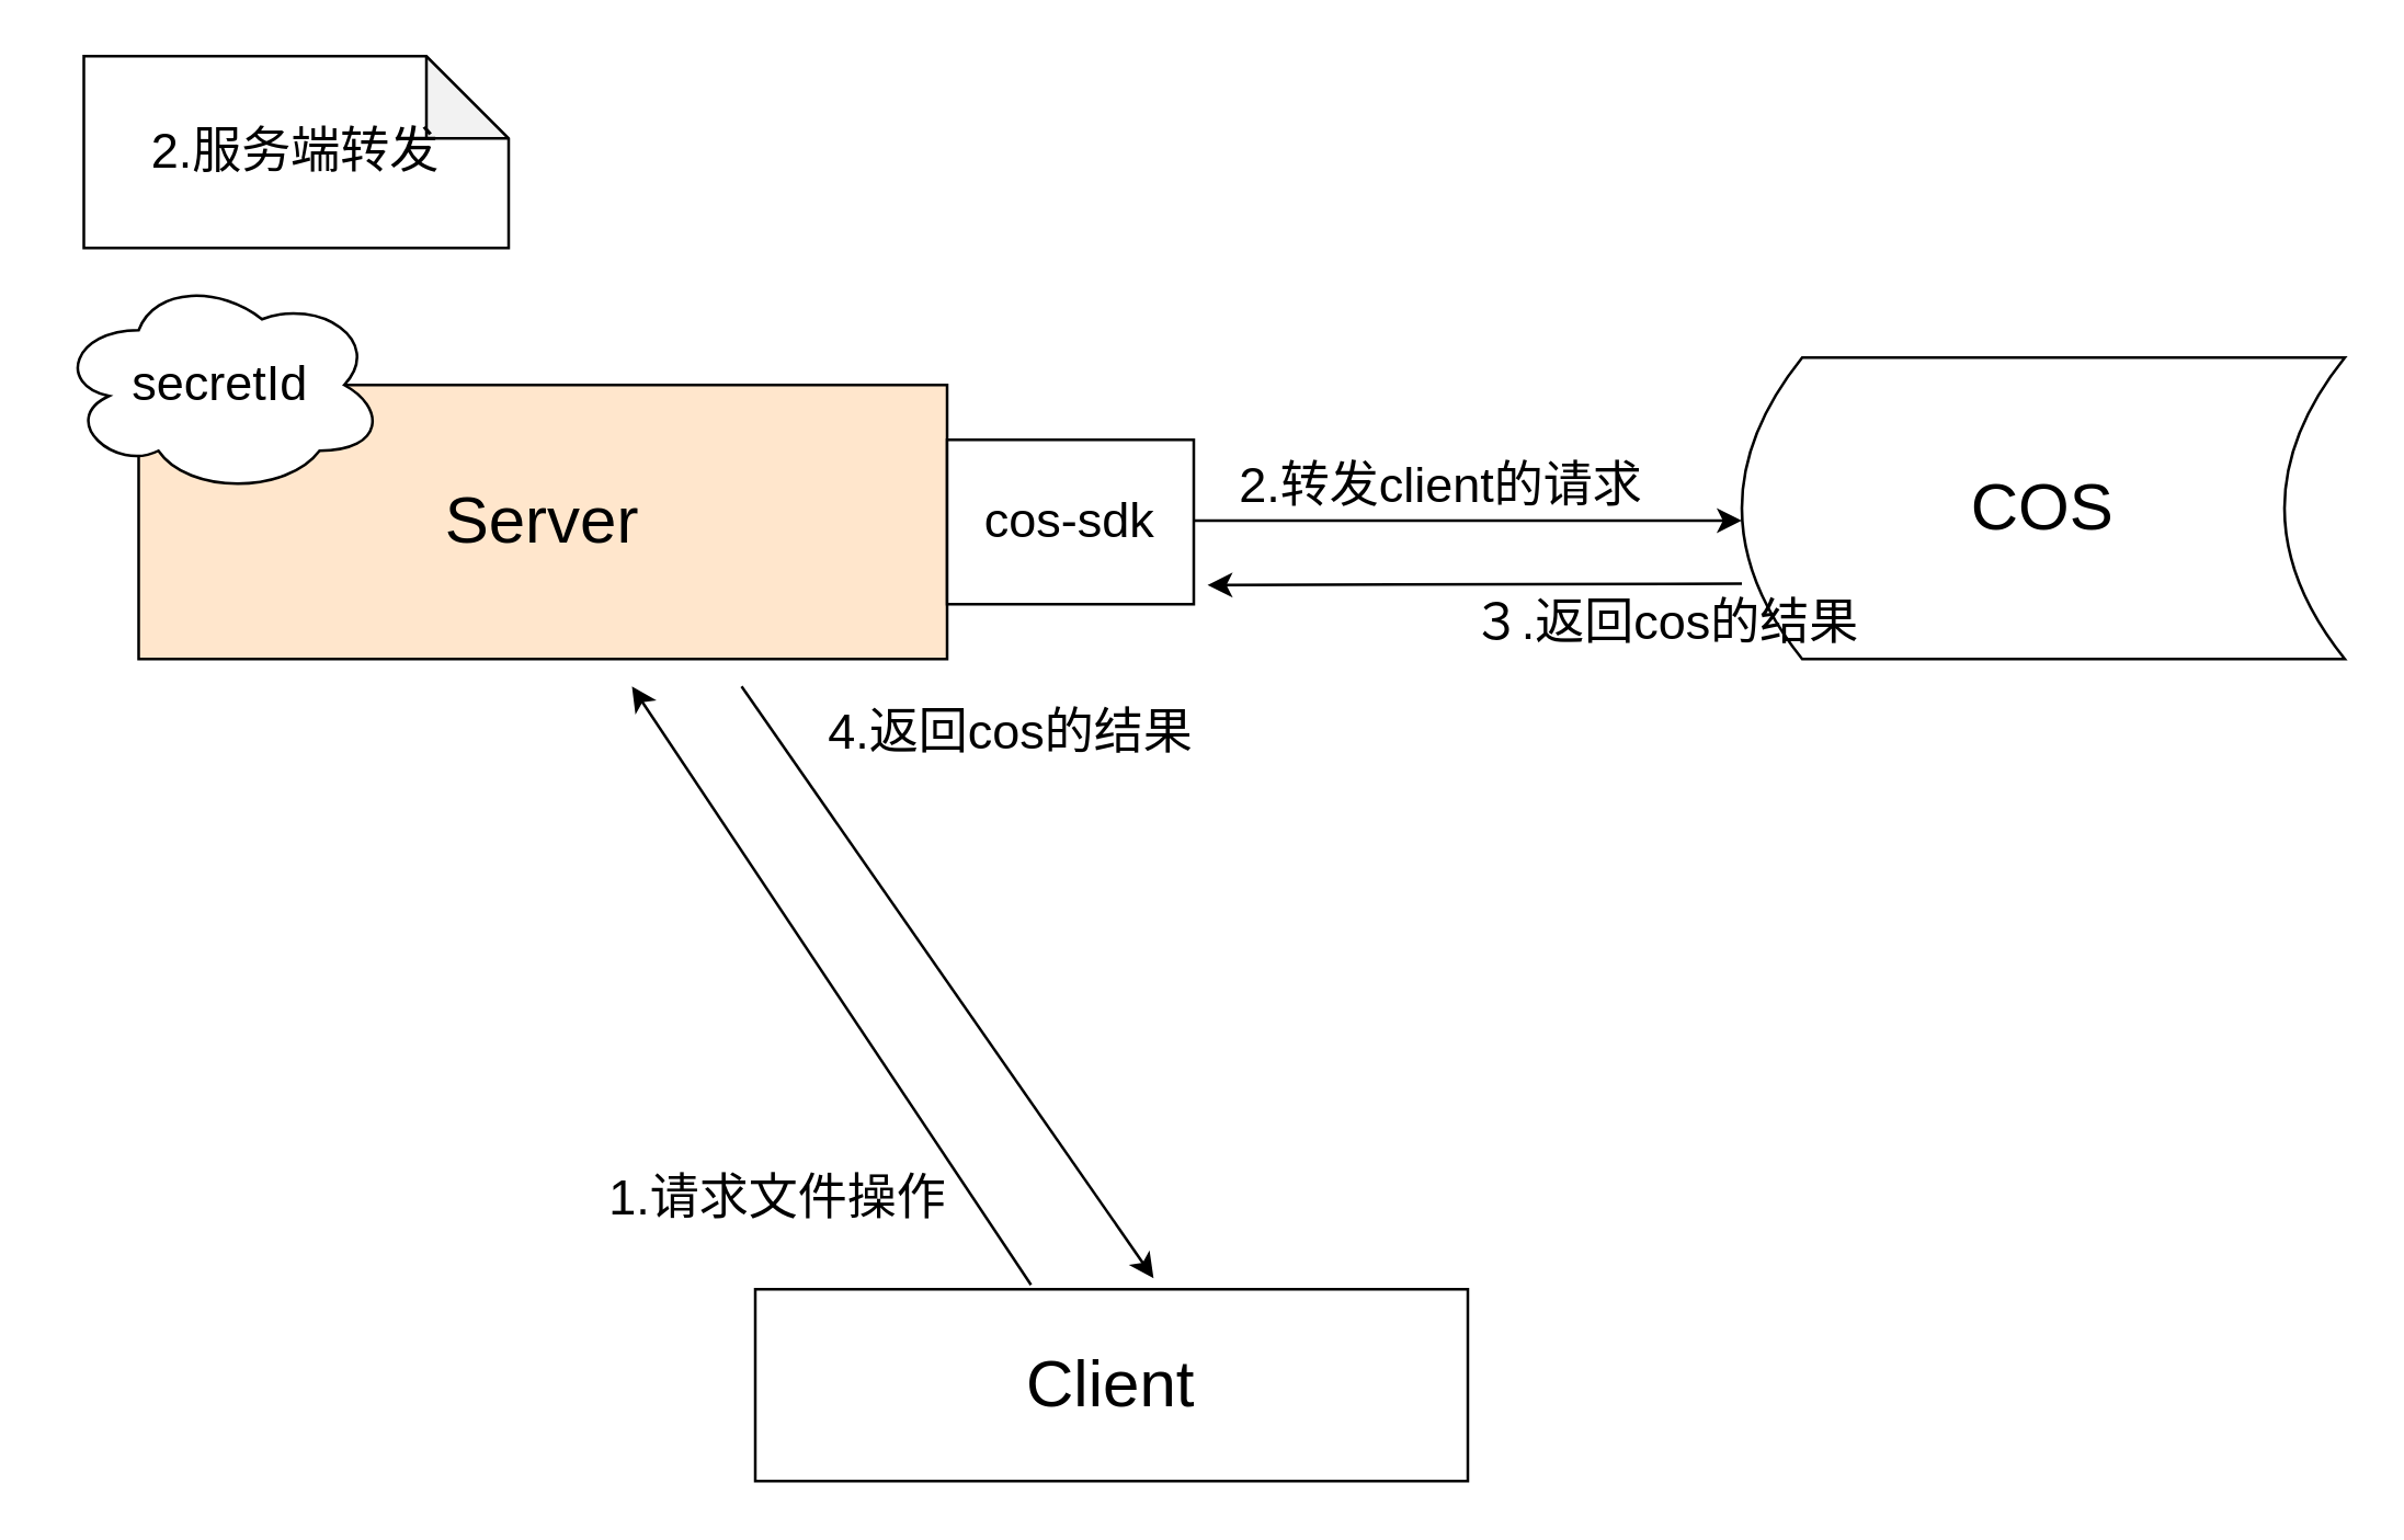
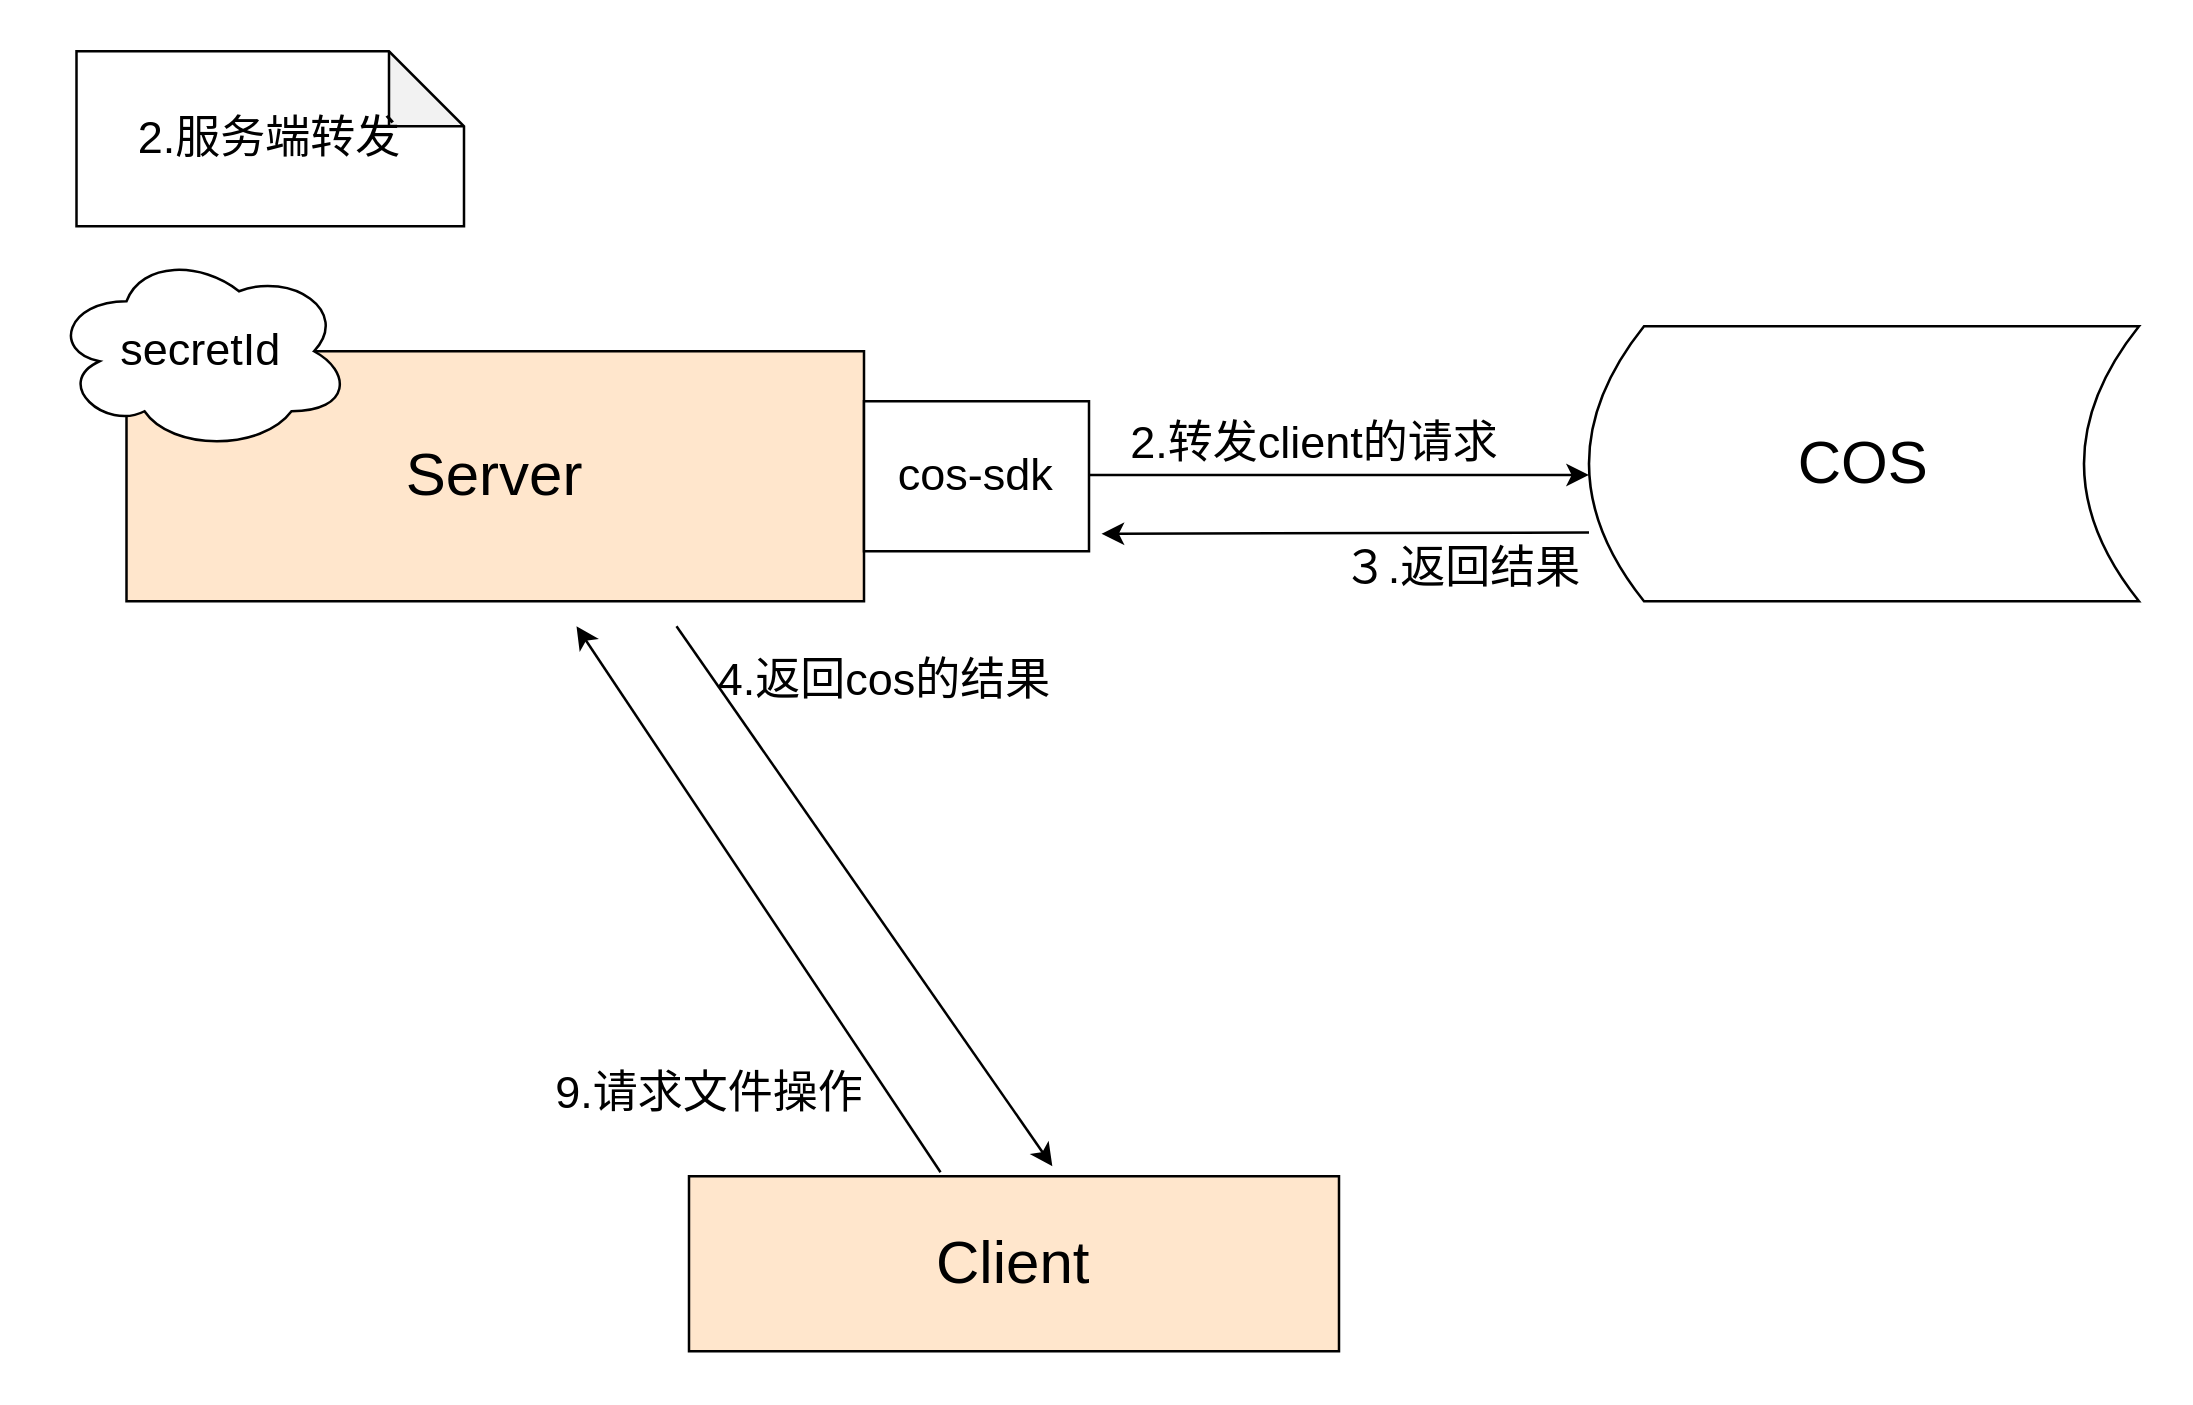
  <mxCell id="0" />
  <mxCell id="1" parent="0" />
  <mxCell id="2" value="&lt;font style=&quot;font-size: 24px&quot;&gt;Server&lt;/font&gt;" style="rounded=0;whiteSpace=wrap;html=1;fillColor=#ffe6cc;" parent="1" vertex="1"><mxGeometry x="50" y="140" width="295" height="100" as="geometry" /></mxCell>
- <mxCell id="3" value="&lt;font style=&quot;font-size: 24px&quot;&gt;Client&lt;/font&gt;" style="rounded=0;whiteSpace=wrap;html=1;" parent="1" vertex="1"><mxGeometry x="275" y="470" width="260" height="70" as="geometry" /></mxCell>
+ <mxCell id="3" value="&lt;font style=&quot;font-size: 24px&quot;&gt;Client&lt;/font&gt;" style="rounded=0;whiteSpace=wrap;html=1;fillColor=#ffe6cc;" parent="1" vertex="1"><mxGeometry x="275" y="470" width="260" height="70" as="geometry" /></mxCell>
  <mxCell id="4" value="&lt;font style=&quot;font-size: 24px&quot;&gt;COS&lt;/font&gt;" style="shape=dataStorage;whiteSpace=wrap;html=1;" parent="1" vertex="1"><mxGeometry x="635" y="130" width="220" height="110" as="geometry" /></mxCell>
  <mxCell id="5" value="" style="endArrow=classic;html=1;" parent="1" edge="1"><mxGeometry width="50" height="50" relative="1" as="geometry"><mxPoint x="435" y="189.5" as="sourcePoint" /><mxPoint x="635" y="189.5" as="targetPoint" /><Array as="points"><mxPoint x="575" y="189.5" /></Array></mxGeometry></mxCell>
- <mxCell id="6" value="&lt;span style=&quot;text-align: center&quot;&gt;&lt;font style=&quot;font-size: 18px&quot;&gt;1.请求文件操作&lt;/font&gt;&lt;/span&gt;" style="text;whiteSpace=wrap;html=1;" parent="1" vertex="1"><mxGeometry x="220" y="420" width="210" height="80" as="geometry" /></mxCell>
+ <mxCell id="6" value="&lt;span style=&quot;text-align: center&quot;&gt;&lt;font style=&quot;font-size: 18px&quot;&gt;9.请求文件操作&lt;/font&gt;&lt;/span&gt;" style="text;whiteSpace=wrap;html=1;" parent="1" vertex="1"><mxGeometry x="220" y="420" width="210" height="80" as="geometry" /></mxCell>
  <mxCell id="7" value="&lt;font style=&quot;font-size: 18px&quot;&gt;2.服务端转发&lt;br&gt;&lt;/font&gt;" style="shape=note;whiteSpace=wrap;html=1;backgroundOutline=1;darkOpacity=0.05;" parent="1" vertex="1"><mxGeometry x="30" y="20" width="155" height="70" as="geometry" /></mxCell>
  <mxCell id="8" value="&lt;font style=&quot;font-size: 18px&quot;&gt;secretId&lt;/font&gt;" style="ellipse;shape=cloud;whiteSpace=wrap;html=1;" parent="1" vertex="1"><mxGeometry y="100" width="120" height="80" as="geometry" x="20" /></mxCell>
  <mxCell id="9" value="&lt;font style=&quot;font-size: 18px&quot;&gt;cos-sdk&lt;/font&gt;" style="rounded=0;whiteSpace=wrap;html=1;" parent="1" vertex="1"><mxGeometry x="345" y="160" width="90" height="60" as="geometry" /></mxCell>
  <mxCell id="10" value="" style="endArrow=classic;html=1;exitX=0;exitY=0.75;exitDx=0;exitDy=0;" parent="1" source="4" edge="1"><mxGeometry width="50" height="50" relative="1" as="geometry"><mxPoint x="380" y="290" as="sourcePoint" /><mxPoint x="440" y="213" as="targetPoint" /></mxGeometry></mxCell>
  <mxCell id="11" value="" style="endArrow=classic;html=1;exitX=0.387;exitY=-0.023;exitDx=0;exitDy=0;exitPerimeter=0;" parent="1" source="3" edge="1"><mxGeometry width="50" height="50" relative="1" as="geometry"><mxPoint x="380" y="290" as="sourcePoint" /><mxPoint x="230" y="250" as="targetPoint" /></mxGeometry></mxCell>
  <mxCell id="12" value="&lt;span style=&quot;text-align: center&quot;&gt;&lt;font style=&quot;font-size: 18px&quot;&gt;2.转发client的请求&lt;/font&gt;&lt;/span&gt;" style="text;whiteSpace=wrap;html=1;" parent="1" vertex="1"><mxGeometry x="450" y="160" width="210" height="80" as="geometry" /></mxCell>
- <mxCell id="13" value="&lt;span style=&quot;text-align: center&quot;&gt;&lt;font style=&quot;font-size: 18px&quot;&gt;３.返回cos的结果&lt;/font&gt;&lt;/span&gt;" style="text;whiteSpace=wrap;html=1;" parent="1" vertex="1"><mxGeometry x="535" y="210" width="210" height="80" as="geometry" /></mxCell>
+ <mxCell id="13" value="&lt;span style=&quot;text-align: center&quot;&gt;&lt;font style=&quot;font-size: 18px&quot;&gt;３.返回结果&lt;/font&gt;&lt;/span&gt;" style="text;whiteSpace=wrap;html=1;" parent="1" vertex="1"><mxGeometry x="535" y="210" width="210" height="80" as="geometry" /></mxCell>
  <mxCell id="14" value="" style="endArrow=classic;html=1;entryX=0.559;entryY=-0.057;entryDx=0;entryDy=0;entryPerimeter=0;" parent="1" target="3" edge="1"><mxGeometry width="50" height="50" relative="1" as="geometry"><mxPoint x="270" y="250" as="sourcePoint" /><mxPoint x="480" y="460" as="targetPoint" /></mxGeometry></mxCell>
- <mxCell id="15" value="&lt;span style=&quot;text-align: center&quot;&gt;&lt;font style=&quot;font-size: 18px&quot;&gt;4.返回cos的结果&lt;/font&gt;&lt;/span&gt;" style="text;whiteSpace=wrap;html=1;" parent="1" vertex="1"><mxGeometry x="300" y="250" width="210" height="80" as="geometry" /></mxCell>
+ <mxCell id="15" value="&lt;span style=&quot;text-align: center&quot;&gt;&lt;font style=&quot;font-size: 18px&quot;&gt;4.返回cos的结果&lt;/font&gt;&lt;/span&gt;" style="text;whiteSpace=wrap;html=1;" parent="1" vertex="1"><mxGeometry x="285" y="255" width="210" height="80" as="geometry" /></mxCell>
